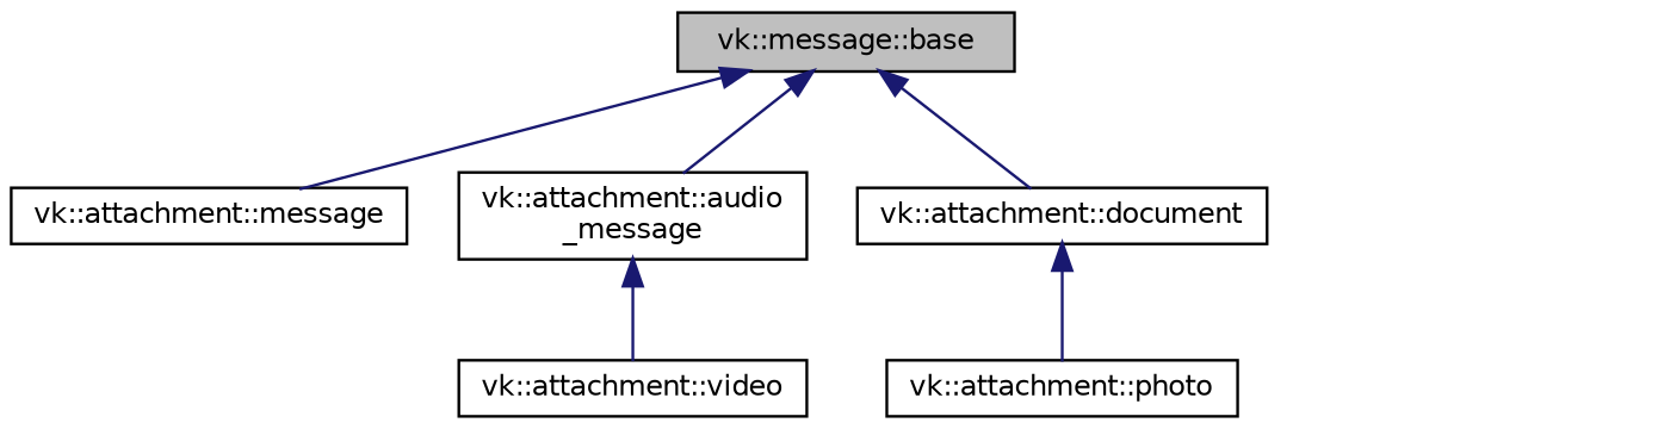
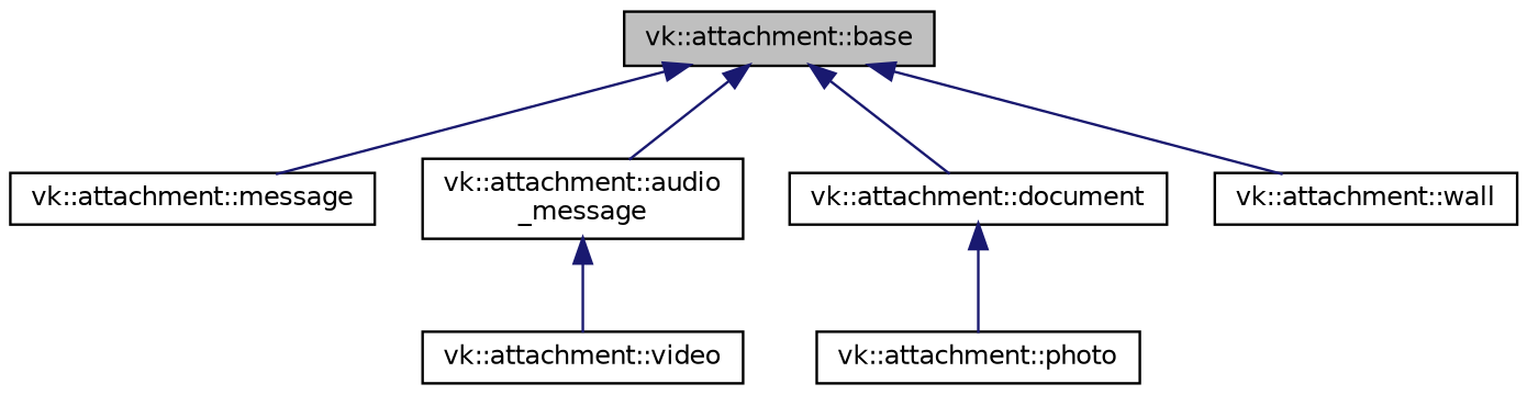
  digraph {
    rankdir=TB
    node [color=black fillcolor=white fontname=Helvetica fontsize=10 shape=record style=filled]
    edge [color=midnightblue dir=back fontname=Helvetica fontsize=10 labelfontname=Helvetica labelfontsize=10 style=solid]
-   n1 [fillcolor=grey75 fontcolor=black height=0.2 label="vk::message::base" width=0.4]
+   n1 [fillcolor=grey75 fontcolor=black height=0.2 label="vk::attachment::base" width=0.4]
    n2 [height=0.2 label="vk::attachment::message" width=0.4]
    n3 [height=0.2 label="vk::attachment::audio\l_message" width=0.4]
    n4 [height=0.2 label="vk::attachment::document" width=0.4]
+   n5 [height=0.2 label="vk::attachment::wall" width=0.4]
    n6 [height=0.2 label="vk::attachment::video" width=0.4]
    n7 [height=0.2 label="vk::attachment::photo" width=0.4]
    n1 -> n2
    n1 -> n3
    n1 -> n4
+   n1 -> n5
    n3 -> n6
    n4 -> n7
  }
